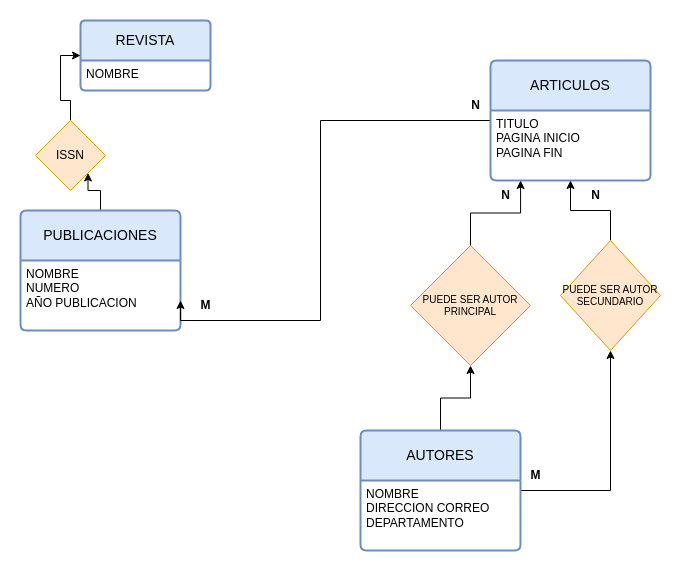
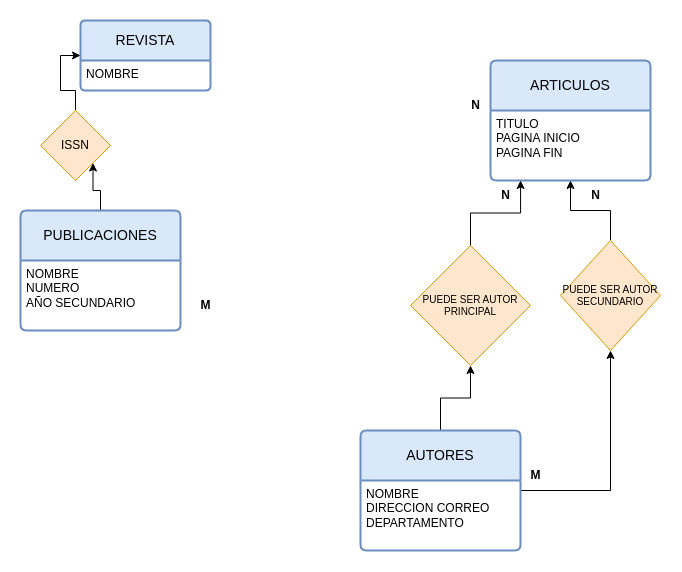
  <mxCell id="0" />
  <mxCell id="1" parent="0" />
  <mxCell id="2" style="edgeStyle=orthogonalEdgeStyle;rounded=0;orthogonalLoop=1;jettySize=auto;html=1;entryX=1;entryY=1;entryDx=0;entryDy=0;" edge="1" parent="1" source="3" target="24"><mxGeometry relative="1" as="geometry" /></mxCell>
  <mxCell id="3" value="PUBLICACIONES" style="swimlane;childLayout=stackLayout;horizontal=1;startSize=50;horizontalStack=0;rounded=1;fontSize=14;fontStyle=0;strokeWidth=2;resizeParent=0;resizeLast=1;shadow=0;dashed=0;align=center;arcSize=4;whiteSpace=wrap;html=1;fillColor=#dae8fc;strokeColor=#6c8ebf;" vertex="1" parent="1"><mxGeometry x="20" y="210" width="160" height="120" as="geometry" /></mxCell>
- <mxCell id="4" value="&lt;div&gt;NOMBRE&lt;/div&gt;&lt;div&gt;NUMERO&lt;/div&gt;&lt;div&gt;AÑO PUBLICACION&lt;br&gt;&lt;/div&gt;" style="align=left;strokeColor=none;fillColor=none;spacingLeft=4;spacingRight=4;fontSize=12;verticalAlign=top;resizable=0;rotatable=0;part=1;html=1;whiteSpace=wrap;" vertex="1" parent="3"><mxGeometry y="50" width="160" height="70" as="geometry" /></mxCell>
- <mxCell id="5" style="edgeStyle=orthogonalEdgeStyle;rounded=0;orthogonalLoop=1;jettySize=auto;html=1;entryX=1;entryY=0.75;entryDx=0;entryDy=0;" edge="1" parent="1" source="6" target="3"><mxGeometry relative="1" as="geometry"><mxPoint x="270" y="320" as="targetPoint" /><Array as="points"><mxPoint x="320" y="120" /><mxPoint x="320" y="320" /><mxPoint x="180" y="320" /></Array></mxGeometry></mxCell>
+ <mxCell id="4" value="&lt;div&gt;NOMBRE&lt;/div&gt;&lt;div&gt;NUMERO&lt;/div&gt;&lt;div&gt;AÑO SECUNDARIO&lt;br&gt;&lt;/div&gt;" style="align=left;strokeColor=none;fillColor=none;spacingLeft=4;spacingRight=4;fontSize=12;verticalAlign=top;resizable=0;rotatable=0;part=1;html=1;whiteSpace=wrap;" vertex="1" parent="3"><mxGeometry y="50" width="160" height="70" as="geometry" /></mxCell>
  <mxCell id="6" value="ARTICULOS" style="swimlane;childLayout=stackLayout;horizontal=1;startSize=50;horizontalStack=0;rounded=1;fontSize=14;fontStyle=0;strokeWidth=2;resizeParent=0;resizeLast=1;shadow=0;dashed=0;align=center;arcSize=4;whiteSpace=wrap;html=1;fillColor=#dae8fc;strokeColor=#6c8ebf;" vertex="1" parent="1"><mxGeometry x="490" y="60" width="160" height="120" as="geometry" /></mxCell>
  <mxCell id="7" value="&lt;div&gt;TITULO&lt;/div&gt;&lt;div&gt;PAGINA INICIO&lt;/div&gt;&lt;div&gt;PAGINA FIN&lt;br&gt;&lt;/div&gt;" style="align=left;strokeColor=none;fillColor=none;spacingLeft=4;spacingRight=4;fontSize=12;verticalAlign=top;resizable=0;rotatable=0;part=1;html=1;whiteSpace=wrap;" vertex="1" parent="6"><mxGeometry y="50" width="160" height="70" as="geometry" /></mxCell>
  <mxCell id="8" style="edgeStyle=orthogonalEdgeStyle;rounded=0;orthogonalLoop=1;jettySize=auto;html=1;" edge="1" parent="1" source="10" target="12"><mxGeometry relative="1" as="geometry" /></mxCell>
  <mxCell id="9" style="edgeStyle=orthogonalEdgeStyle;rounded=0;orthogonalLoop=1;jettySize=auto;html=1;" edge="1" parent="1" source="10" target="14"><mxGeometry relative="1" as="geometry" /></mxCell>
  <mxCell id="10" value="AUTORES" style="swimlane;childLayout=stackLayout;horizontal=1;startSize=50;horizontalStack=0;rounded=1;fontSize=14;fontStyle=0;strokeWidth=2;resizeParent=0;resizeLast=1;shadow=0;dashed=0;align=center;arcSize=4;whiteSpace=wrap;html=1;fillColor=#dae8fc;strokeColor=#6c8ebf;" vertex="1" parent="1"><mxGeometry x="360" y="430" width="160" height="120" as="geometry" /></mxCell>
  <mxCell id="11" value="&lt;div&gt;NOMBRE&lt;/div&gt;&lt;div&gt;DIRECCION CORREO&lt;/div&gt;&lt;div&gt;DEPARTAMENTO&lt;br&gt;&lt;/div&gt;" style="align=left;strokeColor=none;fillColor=none;spacingLeft=4;spacingRight=4;fontSize=12;verticalAlign=top;resizable=0;rotatable=0;part=1;html=1;whiteSpace=wrap;" vertex="1" parent="10"><mxGeometry y="50" width="160" height="70" as="geometry" /></mxCell>
  <mxCell id="12" value="PUEDE SER AUTOR PRINCIPAL" style="rhombus;whiteSpace=wrap;html=1;fontSize=10;fillColor=#ffe6cc;strokeColor=#d79b00;" vertex="1" parent="1"><mxGeometry x="410" y="245" width="120" height="120" as="geometry" /></mxCell>
  <mxCell id="13" style="edgeStyle=orthogonalEdgeStyle;rounded=0;orthogonalLoop=1;jettySize=auto;html=1;" edge="1" parent="1" source="14" target="7"><mxGeometry relative="1" as="geometry" /></mxCell>
  <mxCell id="14" value="PUEDE SER AUTOR SECUNDARIO" style="rhombus;whiteSpace=wrap;html=1;fontSize=10;fillColor=#ffe6cc;strokeColor=#d79b00;" vertex="1" parent="1"><mxGeometry x="560" y="240" width="100" height="110" as="geometry" /></mxCell>
  <mxCell id="15" style="edgeStyle=orthogonalEdgeStyle;rounded=0;orthogonalLoop=1;jettySize=auto;html=1;entryX=0.188;entryY=1;entryDx=0;entryDy=0;entryPerimeter=0;" edge="1" parent="1" source="12" target="7"><mxGeometry relative="1" as="geometry" /></mxCell>
  <mxCell id="16" value="&lt;b&gt;N&lt;/b&gt;" style="text;html=1;align=center;verticalAlign=middle;resizable=0;points=[];autosize=1;strokeColor=none;fillColor=none;" vertex="1" parent="1"><mxGeometry x="490" y="180" width="30" height="30" as="geometry" /></mxCell>
  <mxCell id="17" value="&lt;b&gt;N&lt;/b&gt;" style="text;html=1;align=center;verticalAlign=middle;resizable=0;points=[];autosize=1;strokeColor=none;fillColor=none;" vertex="1" parent="1"><mxGeometry x="580" y="180" width="30" height="30" as="geometry" /></mxCell>
  <mxCell id="18" value="M" style="text;html=1;align=center;verticalAlign=middle;resizable=0;points=[];autosize=1;strokeColor=none;fillColor=none;fontStyle=1" vertex="1" parent="1"><mxGeometry x="520" y="460" width="30" height="30" as="geometry" /></mxCell>
  <mxCell id="19" value="&lt;b&gt;N&lt;/b&gt;" style="text;html=1;align=center;verticalAlign=middle;resizable=0;points=[];autosize=1;strokeColor=none;fillColor=none;" vertex="1" parent="1"><mxGeometry x="460" y="90" width="30" height="30" as="geometry" /></mxCell>
  <mxCell id="20" value="M" style="text;html=1;align=center;verticalAlign=middle;resizable=0;points=[];autosize=1;strokeColor=none;fillColor=none;fontStyle=1" vertex="1" parent="1"><mxGeometry x="190" y="290" width="30" height="30" as="geometry" /></mxCell>
  <mxCell id="21" value="REVISTA" style="swimlane;childLayout=stackLayout;horizontal=1;startSize=40;horizontalStack=0;rounded=1;fontSize=14;fontStyle=0;strokeWidth=2;resizeParent=0;resizeLast=1;shadow=0;dashed=0;align=center;arcSize=4;whiteSpace=wrap;html=1;fillColor=#dae8fc;strokeColor=#6c8ebf;" vertex="1" parent="1"><mxGeometry x="80" y="20" width="130" height="70" as="geometry" /></mxCell>
  <mxCell id="22" value="NOMBRE" style="align=left;strokeColor=none;fillColor=none;spacingLeft=4;spacingRight=4;fontSize=12;verticalAlign=top;resizable=0;rotatable=0;part=1;html=1;whiteSpace=wrap;" vertex="1" parent="21"><mxGeometry y="40" width="130" height="30" as="geometry" /></mxCell>
  <mxCell id="23" style="edgeStyle=orthogonalEdgeStyle;rounded=0;orthogonalLoop=1;jettySize=auto;html=1;entryX=0;entryY=0.5;entryDx=0;entryDy=0;" edge="1" parent="1" source="24" target="21"><mxGeometry relative="1" as="geometry" /></mxCell>
- <mxCell id="24" value="ISSN" style="rhombus;whiteSpace=wrap;html=1;fillColor=#ffe6cc;strokeColor=#d79b00;" vertex="1" parent="1"><mxGeometry x="35" y="120" width="70" height="70" as="geometry" /></mxCell>
+ <mxCell id="24" value="ISSN" style="rhombus;whiteSpace=wrap;html=1;fillColor=#ffe6cc;strokeColor=#d79b00;" vertex="1" parent="1"><mxGeometry x="40" y="110" width="70" height="70" as="geometry" /></mxCell>
